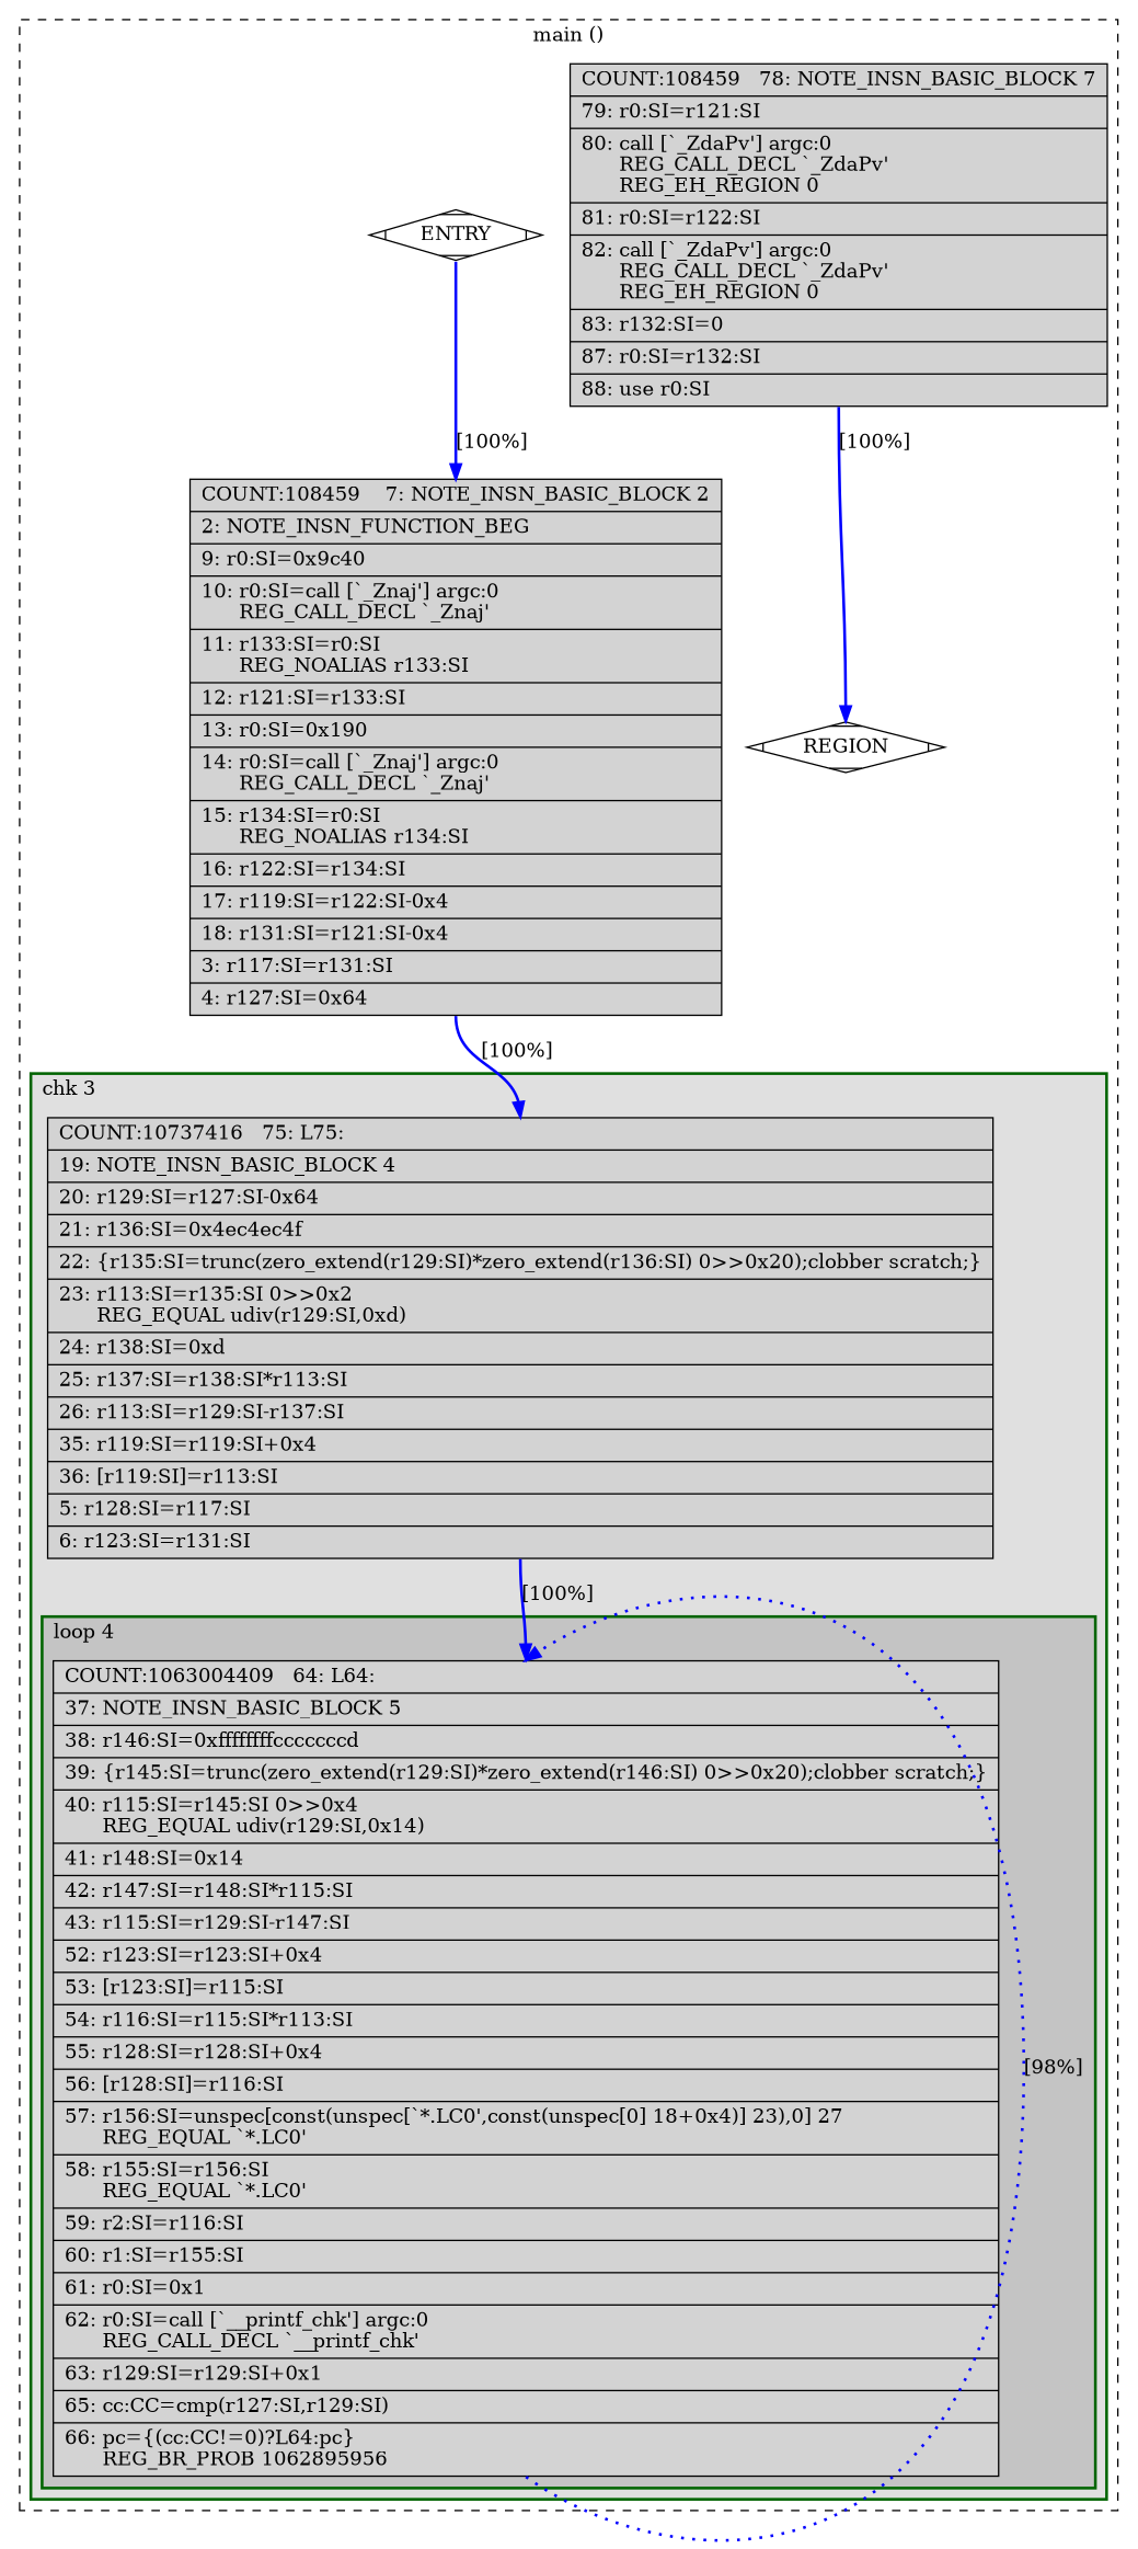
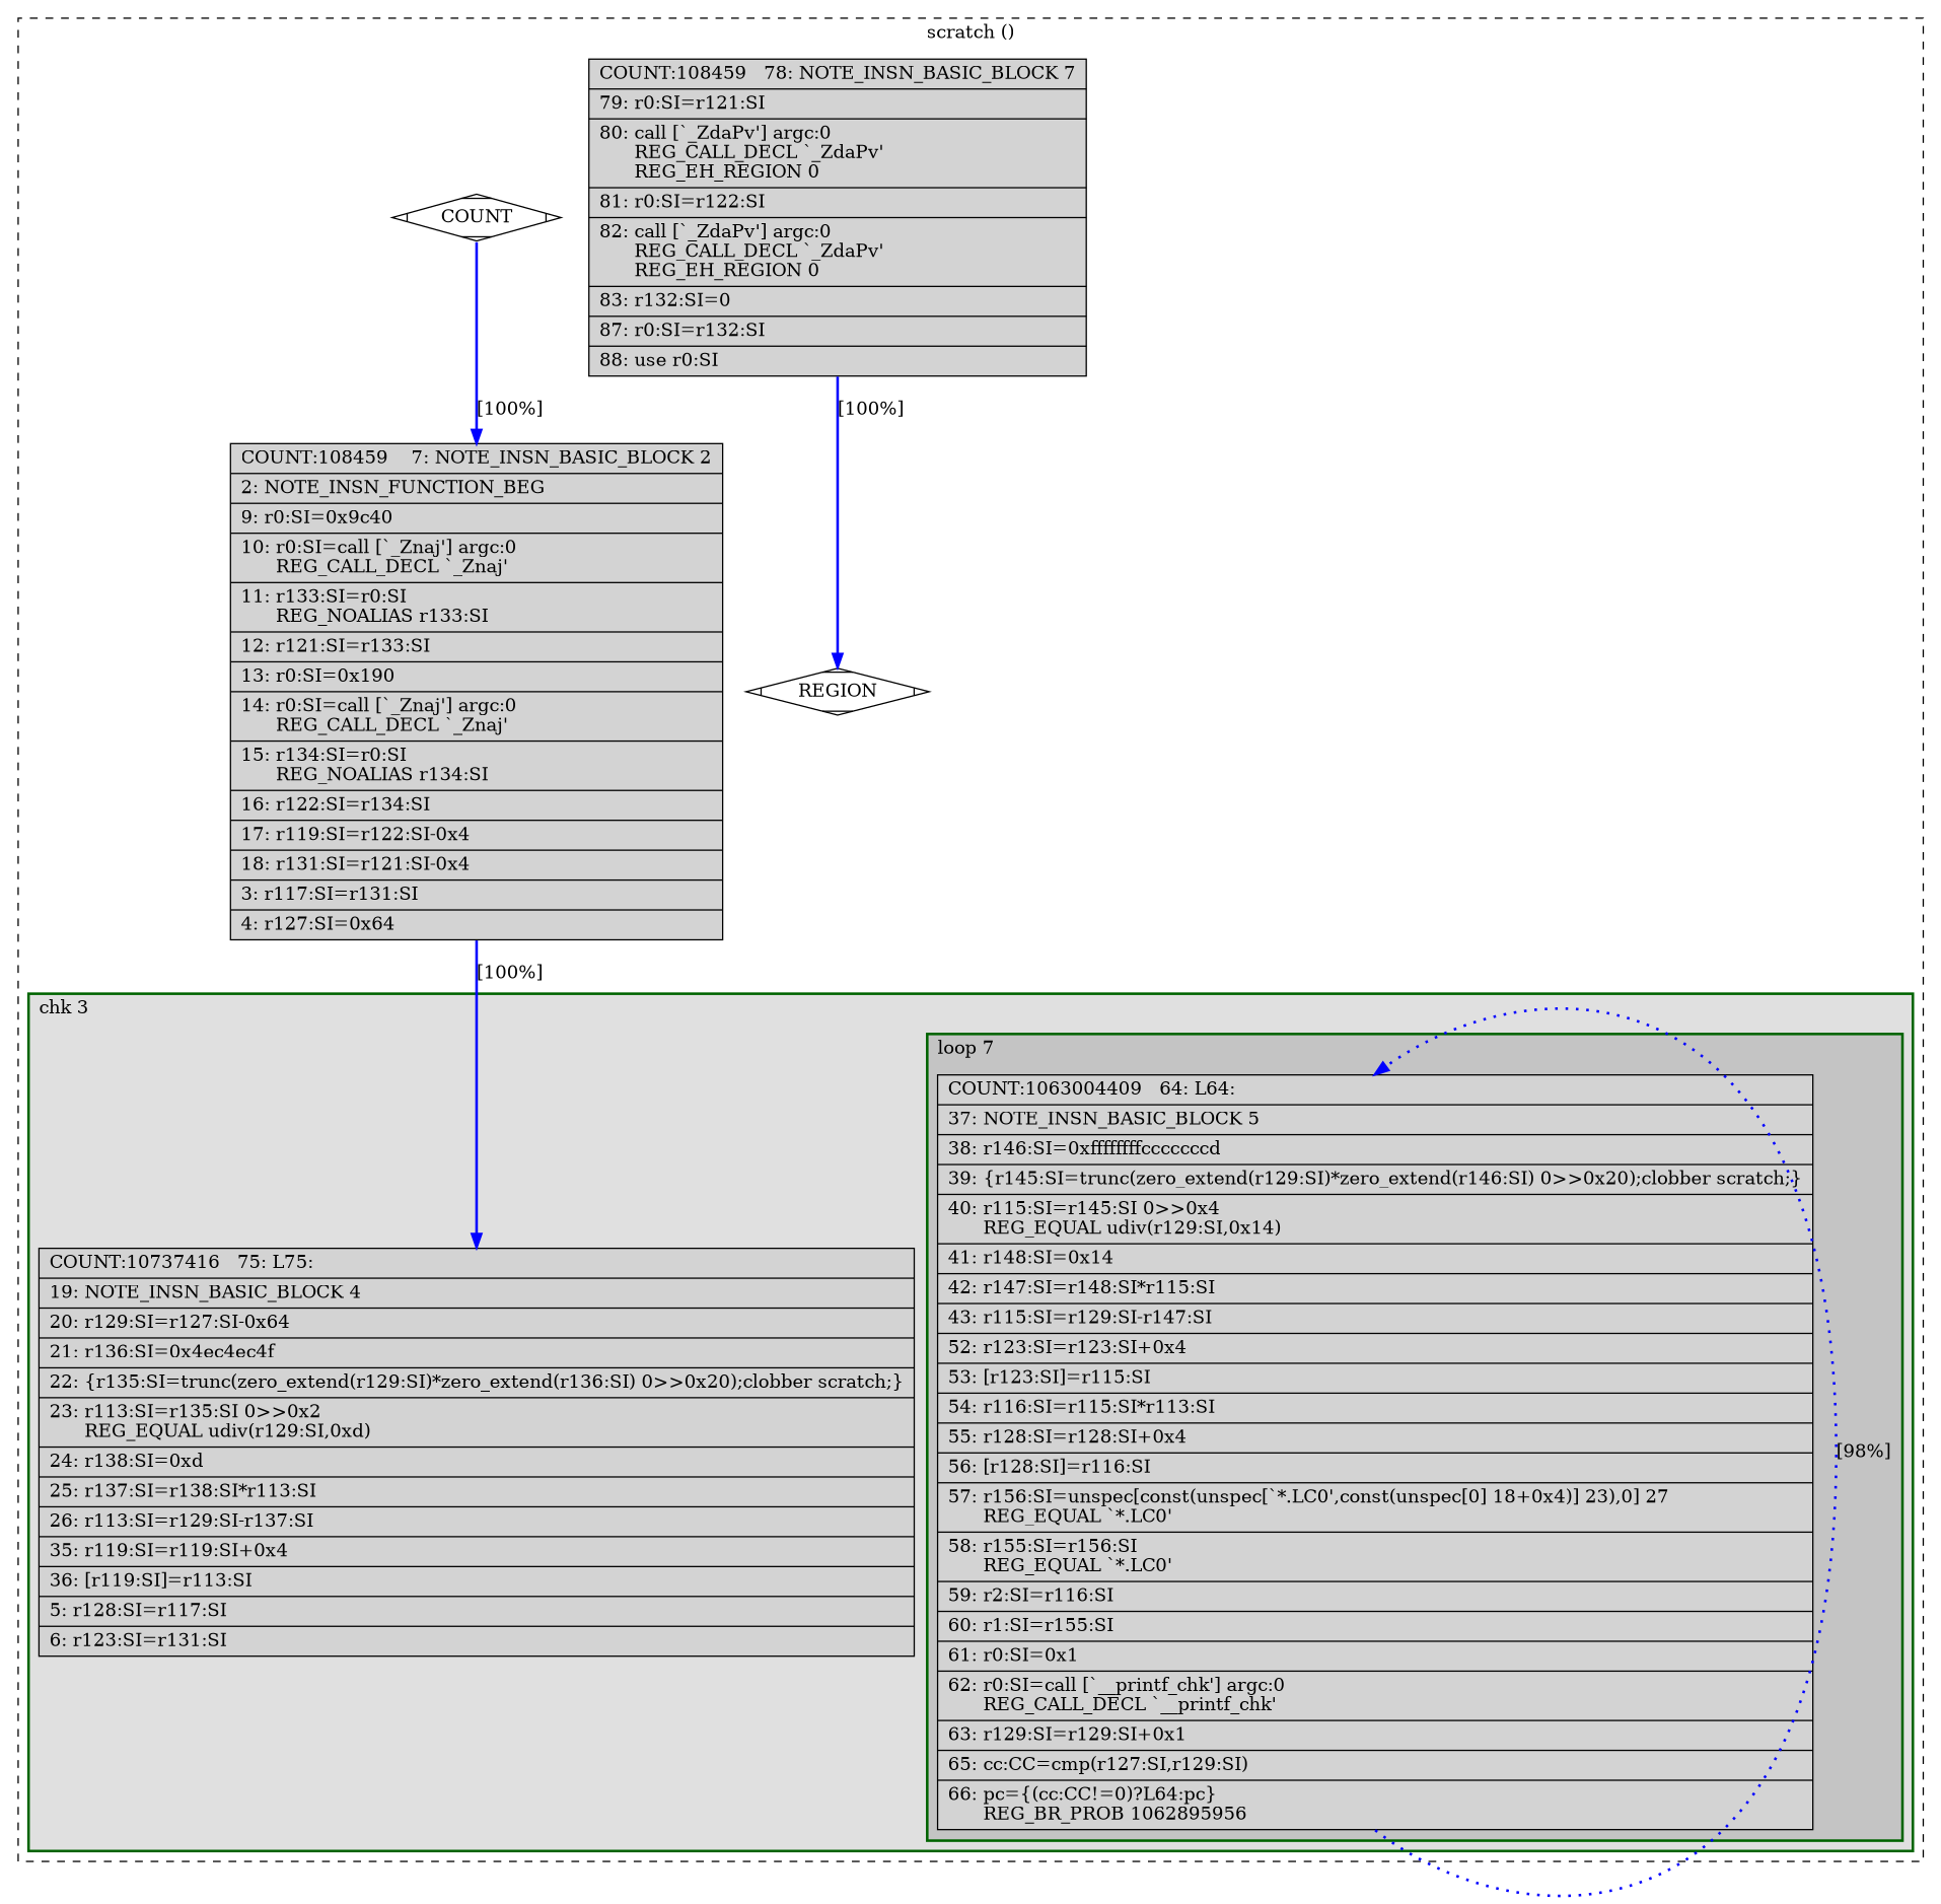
  digraph {
    node [fillcolor=lightgrey shape=record style=filled]
    edge [color=blue constraint=true headport=n style="solid,bold" tailport=s weight=100]
    n1 [label="{COUNT:1063004409\ \ \ 64:\ L64:\l|\ \ \ 37:\ NOTE_INSN_BASIC_BLOCK\ 5\l|\ \ \ 38:\ r146:SI=0xffffffffcccccccd\l|\ \ \ 39:\ \{r145:SI=trunc(zero_extend(r129:SI)*zero_extend(r146:SI)\ 0\>\>0x20);clobber\ scratch;\}\l|\ \ \ 40:\ r115:SI=r145:SI\ 0\>\>0x4\l\ \ \ \ \ \ REG_EQUAL\ udiv(r129:SI,0x14)\l|\ \ \ 41:\ r148:SI=0x14\l|\ \ \ 42:\ r147:SI=r148:SI*r115:SI\l|\ \ \ 43:\ r115:SI=r129:SI-r147:SI\l|\ \ \ 52:\ r123:SI=r123:SI+0x4\l|\ \ \ 53:\ [r123:SI]=r115:SI\l|\ \ \ 54:\ r116:SI=r115:SI*r113:SI\l|\ \ \ 55:\ r128:SI=r128:SI+0x4\l|\ \ \ 56:\ [r128:SI]=r116:SI\l|\ \ \ 57:\ r156:SI=unspec[const(unspec[`*.LC0',const(unspec[0]\ 18+0x4)]\ 23),0]\ 27\l\ \ \ \ \ \ REG_EQUAL\ `*.LC0'\l|\ \ \ 58:\ r155:SI=r156:SI\l\ \ \ \ \ \ REG_EQUAL\ `*.LC0'\l|\ \ \ 59:\ r2:SI=r116:SI\l|\ \ \ 60:\ r1:SI=r155:SI\l|\ \ \ 61:\ r0:SI=0x1\l|\ \ \ 62:\ r0:SI=call\ [`__printf_chk']\ argc:0\l\ \ \ \ \ \ REG_CALL_DECL\ `__printf_chk'\l|\ \ \ 63:\ r129:SI=r129:SI+0x1\l|\ \ \ 65:\ cc:CC=cmp(r127:SI,r129:SI)\l|\ \ \ 66:\ pc=\{(cc:CC!=0)?L64:pc\}\l\ \ \ \ \ \ REG_BR_PROB\ 1062895956\l}"]
    n2 [label="{COUNT:10737416\ \ \ 75:\ L75:\l|\ \ \ 19:\ NOTE_INSN_BASIC_BLOCK\ 4\l|\ \ \ 20:\ r129:SI=r127:SI-0x64\l|\ \ \ 21:\ r136:SI=0x4ec4ec4f\l|\ \ \ 22:\ \{r135:SI=trunc(zero_extend(r129:SI)*zero_extend(r136:SI)\ 0\>\>0x20);clobber\ scratch;\}\l|\ \ \ 23:\ r113:SI=r135:SI\ 0\>\>0x2\l\ \ \ \ \ \ REG_EQUAL\ udiv(r129:SI,0xd)\l|\ \ \ 24:\ r138:SI=0xd\l|\ \ \ 25:\ r137:SI=r138:SI*r113:SI\l|\ \ \ 26:\ r113:SI=r129:SI-r137:SI\l|\ \ \ 35:\ r119:SI=r119:SI+0x4\l|\ \ \ 36:\ [r119:SI]=r113:SI\l|\ \ \ \ 5:\ r128:SI=r117:SI\l|\ \ \ \ 6:\ r123:SI=r131:SI\l}"]
    n3 [label="{COUNT:108459\ \ \ 78:\ NOTE_INSN_BASIC_BLOCK\ 7\l|\ \ \ 79:\ r0:SI=r121:SI\l|\ \ \ 80:\ call\ [`_ZdaPv']\ argc:0\l\ \ \ \ \ \ REG_CALL_DECL\ `_ZdaPv'\l\ \ \ \ \ \ REG_EH_REGION\ 0\l|\ \ \ 81:\ r0:SI=r122:SI\l|\ \ \ 82:\ call\ [`_ZdaPv']\ argc:0\l\ \ \ \ \ \ REG_CALL_DECL\ `_ZdaPv'\l\ \ \ \ \ \ REG_EH_REGION\ 0\l|\ \ \ 83:\ r132:SI=0\l|\ \ \ 87:\ r0:SI=r132:SI\l|\ \ \ 88:\ use\ r0:SI\l}"]
-   n4 [fillcolor=white label=ENTRY shape=Mdiamond]
+   n4 [fillcolor=white label=COUNT shape=Mdiamond]
    n5 [fillcolor=white label=REGION shape=Mdiamond]
    n6 [label="{COUNT:108459\ \ \ \ 7:\ NOTE_INSN_BASIC_BLOCK\ 2\l|\ \ \ \ 2:\ NOTE_INSN_FUNCTION_BEG\l|\ \ \ \ 9:\ r0:SI=0x9c40\l|\ \ \ 10:\ r0:SI=call\ [`_Znaj']\ argc:0\l\ \ \ \ \ \ REG_CALL_DECL\ `_Znaj'\l|\ \ \ 11:\ r133:SI=r0:SI\l\ \ \ \ \ \ REG_NOALIAS\ r133:SI\l|\ \ \ 12:\ r121:SI=r133:SI\l|\ \ \ 13:\ r0:SI=0x190\l|\ \ \ 14:\ r0:SI=call\ [`_Znaj']\ argc:0\l\ \ \ \ \ \ REG_CALL_DECL\ `_Znaj'\l|\ \ \ 15:\ r134:SI=r0:SI\l\ \ \ \ \ \ REG_NOALIAS\ r134:SI\l|\ \ \ 16:\ r122:SI=r134:SI\l|\ \ \ 17:\ r119:SI=r122:SI-0x4\l|\ \ \ 18:\ r131:SI=r121:SI-0x4\l|\ \ \ \ 3:\ r117:SI=r131:SI\l|\ \ \ \ 4:\ r127:SI=0x64\l}"]
    subgraph cluster_1 {
      color=black
-     label="main ()"
+     label="scratch ()"
      style=dashed
      n3
      n4
      n5
      n6
      subgraph cluster_2 {
        color=darkgreen
        fillcolor=grey88
        label="chk 3"
        labeljust=l
        penwidth=2
        style=filled
        n2
        subgraph cluster_3 {
          color=darkgreen
          fillcolor=grey77
-         label="loop 4"
+         label="loop 7"
          labeljust=l
          penwidth=2
          style=filled
          n1
        }
      }
    }
    n1 -> n1 [constraint=false label="[98%]" style="dotted,bold" weight=10]
-   n2 -> n1 [label="[100%]"]
    n3 -> n5 [label="[100%]"]
    n4 -> n5 [style=invis color="" weight=""]
    n4 -> n6 [label="[100%]"]
    n6 -> n2 [label="[100%]"]
  }
